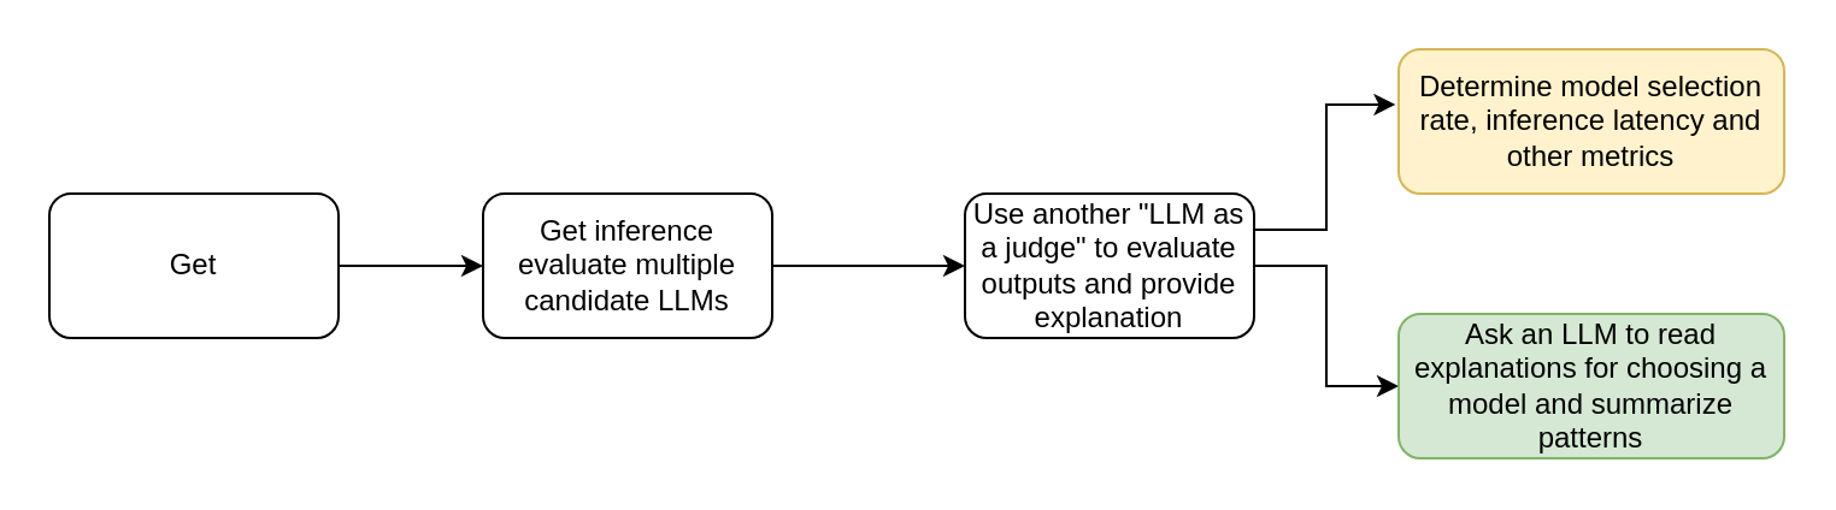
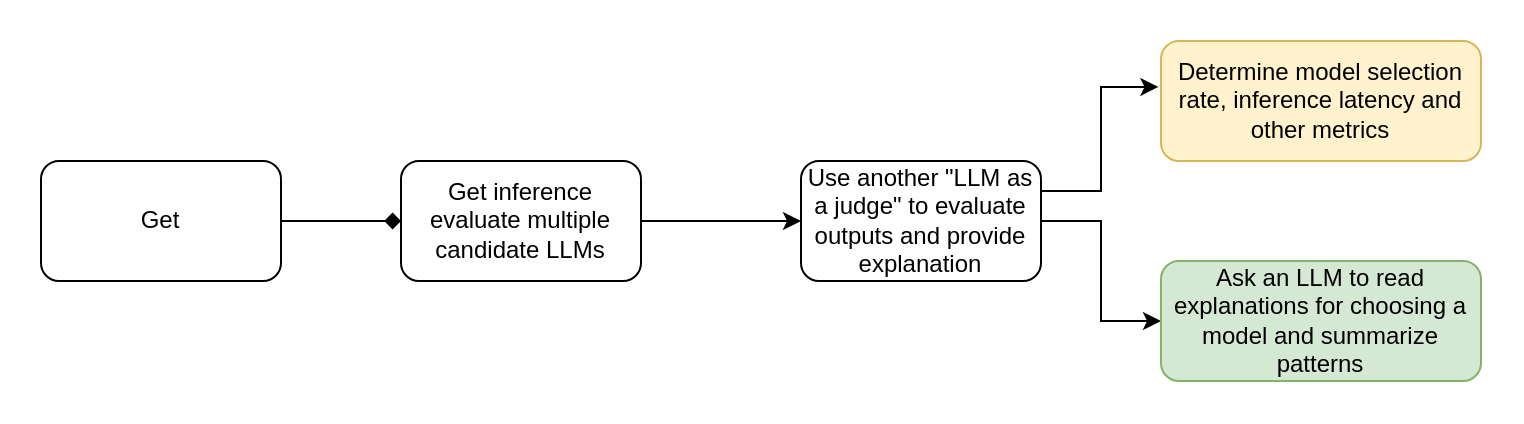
  <mxCell id="0" />
  <mxCell id="1" parent="0" />
- <mxCell id="2" style="edgeStyle=orthogonalEdgeStyle;rounded=0;orthogonalLoop=1;jettySize=auto;html=1;" edge="1" parent="1" source="3" target="5"><mxGeometry relative="1" as="geometry" /></mxCell>
+ <mxCell id="2" style="edgeStyle=orthogonalEdgeStyle;rounded=0;orthogonalLoop=1;jettySize=auto;html=1;endArrow=diamond;" edge="1" parent="1" source="3" target="5"><mxGeometry relative="1" as="geometry" /></mxCell>
  <mxCell id="3" value="Get" style="rounded=1;whiteSpace=wrap;html=1;" vertex="1" parent="1"><mxGeometry x="20" y="80" width="120" height="60" as="geometry" /></mxCell>
  <mxCell id="4" style="edgeStyle=orthogonalEdgeStyle;rounded=0;orthogonalLoop=1;jettySize=auto;html=1;exitX=1;exitY=0.5;exitDx=0;exitDy=0;" edge="1" parent="1" source="5" target="7"><mxGeometry relative="1" as="geometry" /></mxCell>
  <mxCell id="5" value="Get inference evaluate multiple candidate LLMs" style="rounded=1;whiteSpace=wrap;html=1;" vertex="1" parent="1"><mxGeometry x="200" y="80" width="120" height="60" as="geometry" /></mxCell>
  <mxCell id="6" value="" style="edgeStyle=orthogonalEdgeStyle;rounded=0;orthogonalLoop=1;jettySize=auto;html=1;" edge="1" parent="1" source="7" target="9"><mxGeometry relative="1" as="geometry" /></mxCell>
  <mxCell id="7" value="Use another &quot;LLM as a judge&quot; to evaluate outputs and provide explanation" style="rounded=1;whiteSpace=wrap;html=1;" vertex="1" parent="1"><mxGeometry x="400" y="80" width="120" height="60" as="geometry" /></mxCell>
  <mxCell id="8" value="Determine model selection rate, inference latency and other metrics" style="rounded=1;whiteSpace=wrap;html=1;fillColor=#fff2cc;strokeColor=#d6b656;" vertex="1" parent="1"><mxGeometry x="580" y="20" width="160" height="60" as="geometry" /></mxCell>
  <mxCell id="9" value="Ask an LLM to read explanations for choosing a model and summarize patterns" style="rounded=1;whiteSpace=wrap;html=1;fillColor=#d5e8d4;strokeColor=#82b366;" vertex="1" parent="1"><mxGeometry x="580" y="130" width="160" height="60" as="geometry" /></mxCell>
  <mxCell id="10" style="edgeStyle=orthogonalEdgeStyle;rounded=0;orthogonalLoop=1;jettySize=auto;html=1;exitX=1;exitY=0.25;exitDx=0;exitDy=0;entryX=-0.008;entryY=0.383;entryDx=0;entryDy=0;entryPerimeter=0;" edge="1" parent="1" source="7" target="8"><mxGeometry relative="1" as="geometry" /></mxCell>
